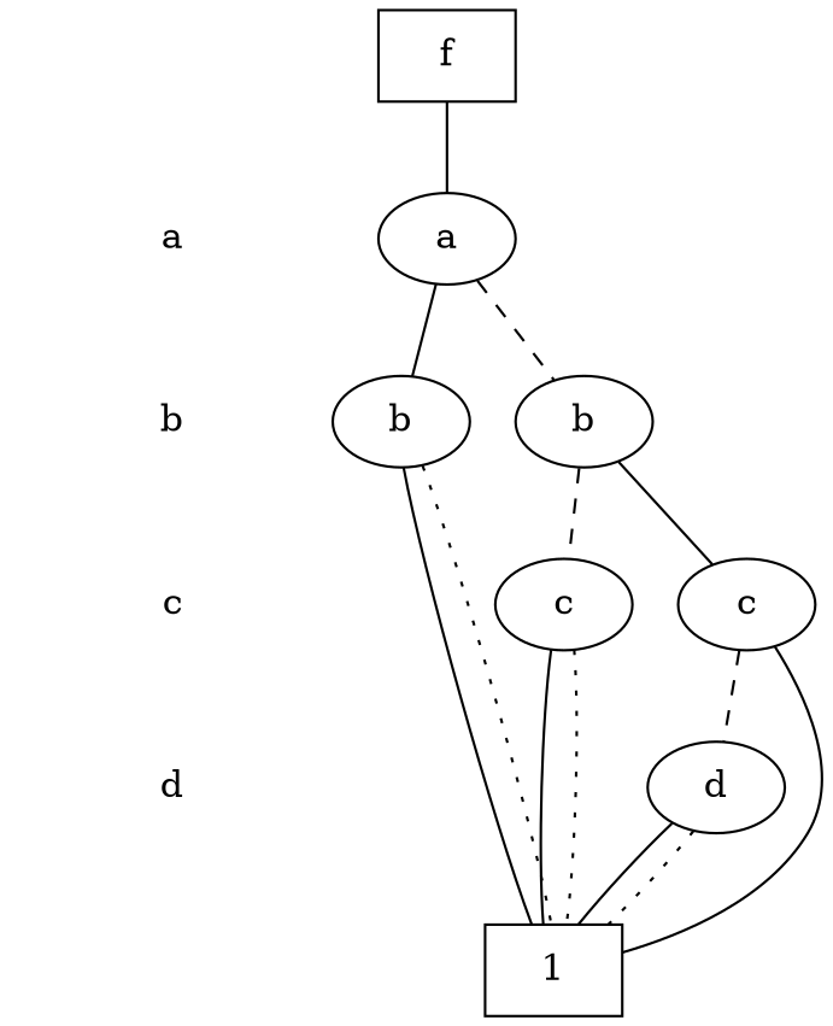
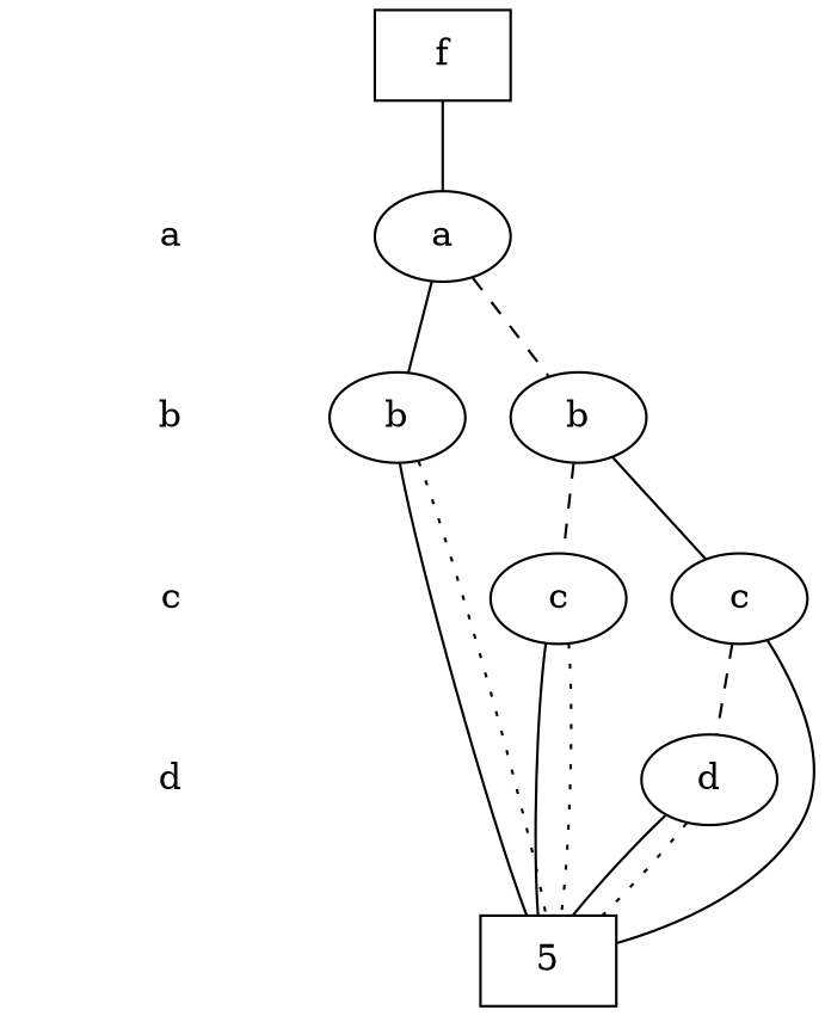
  digraph {
    edge [dir=none]
    "CONST NODES" [shape=plaintext style=invis]
    " a " [shape=plaintext]
    " b " [shape=plaintext]
    " c " [shape=plaintext]
    " d " [shape=plaintext]
    "  f  " [shape=box]
    n7 [label=a]
    n8 [label=b]
    n9 [label=b]
    n10 [label=c]
    n11 [label=c]
    n12 [label=d]
-   n13 [label=1 shape=box]
+   n13 [label=5 shape=box]
    subgraph sub_1 {
      "CONST NODES"
      " a "
      " b "
      " c "
      " d "
    }
    subgraph sub_2 {
      rank=same
      "  f  "
    }
    subgraph sub_3 {
      rank=same
      " a "
      n7
    }
    subgraph sub_4 {
      rank=same
      " b "
      n8
      n9
    }
    subgraph sub_5 {
      rank=same
      " c "
      n10
      n11
    }
    subgraph sub_6 {
      rank=same
      " d "
      n12
    }
    subgraph sub_7 {
      rank=same
      "CONST NODES"
      subgraph sub_8 {
        rank=same
        n13
      }
    }
    " a " -> " b " [style=invis]
    " b " -> " c " [style=invis]
    " c " -> " d " [style=invis]
    " d " -> "CONST NODES" [style=invis]
    "  f  " -> n7 [style=solid]
    n7 -> n8
    n7 -> n9 [style=dashed]
    n8 -> n13
    n8 -> n13 [style=dotted]
    n9 -> n10 [style=dashed]
    n9 -> n11
    n10 -> n13
    n10 -> n13 [style=dotted]
    n11 -> n12 [style=dashed]
    n11 -> n13
    n12 -> n13
    n12 -> n13 [style=dotted]
  }
